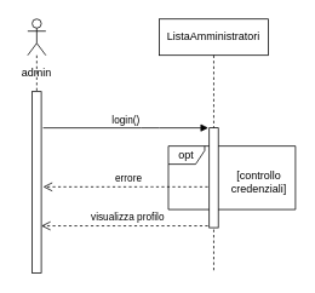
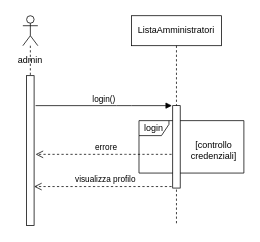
  <mxCell id="0" />
  <mxCell id="1" parent="0" />
  <mxCell id="2" value="" style="shape=umlLifeline;participant=umlActor;perimeter=lifelinePerimeter;whiteSpace=wrap;html=1;container=1;collapsible=0;recursiveResize=0;verticalAlign=top;spacingTop=36;outlineConnect=0;" parent="1" vertex="1"><mxGeometry x="30" y="20" width="20" height="90" as="geometry" /></mxCell>
  <mxCell id="3" value="&lt;div&gt;ListaAmministratori&lt;/div&gt;" style="shape=umlLifeline;perimeter=lifelinePerimeter;whiteSpace=wrap;html=1;container=1;collapsible=0;recursiveResize=0;outlineConnect=0;" parent="1" vertex="1"><mxGeometry x="175" y="20" width="120" height="280" as="geometry" /></mxCell>
  <mxCell id="4" value="admin" style="text;html=1;strokeColor=none;fillColor=none;align=center;verticalAlign=middle;whiteSpace=wrap;rounded=0;" parent="1" vertex="1"><mxGeometry x="20" y="70" width="40" height="20" as="geometry" /></mxCell>
  <mxCell id="5" value="" style="html=1;points=[];perimeter=orthogonalPerimeter;" parent="1" vertex="1"><mxGeometry x="35" y="100" width="10" height="200" as="geometry" /></mxCell>
  <mxCell id="6" value="login()" style="html=1;verticalAlign=bottom;endArrow=block;" parent="1" edge="1"><mxGeometry width="80" relative="1" as="geometry"><mxPoint x="47" y="140" as="sourcePoint" /><mxPoint x="229" y="140" as="targetPoint" /><Array as="points"><mxPoint x="165" y="140" /></Array></mxGeometry></mxCell>
  <mxCell id="7" value="errore" style="html=1;verticalAlign=bottom;endArrow=open;dashed=1;endSize=8;" parent="1" source="3" edge="1"><mxGeometry relative="1" as="geometry"><mxPoint x="205" y="260" as="sourcePoint" /><mxPoint x="47" y="205" as="targetPoint" /><Array as="points"><mxPoint x="165" y="205" /></Array></mxGeometry></mxCell>
  <mxCell id="8" value="[controllo credenziali]" style="text;html=1;strokeColor=none;fillColor=none;align=center;verticalAlign=middle;whiteSpace=wrap;rounded=0;" parent="1" vertex="1"><mxGeometry x="265" y="190" width="40" height="20" as="geometry" /></mxCell>
  <mxCell id="9" value="&lt;div&gt;visualizza profilo&lt;/div&gt;" style="html=1;verticalAlign=bottom;endArrow=open;dashed=1;endSize=8;entryX=1;entryY=0.74;entryDx=0;entryDy=0;entryPerimeter=0;" parent="1" source="3" target="5" edge="1"><mxGeometry relative="1" as="geometry"><mxPoint x="195" y="300" as="sourcePoint" /><mxPoint x="45" y="300" as="targetPoint" /><Array as="points"><mxPoint x="125" y="248" /></Array></mxGeometry></mxCell>
- <mxCell id="10" value="opt" style="shape=umlFrame;whiteSpace=wrap;html=1;width=40;height=20;" parent="1" vertex="1"><mxGeometry x="185" y="160" width="140" height="70" as="geometry" /></mxCell>
+ <mxCell id="10" value="login" style="shape=umlFrame;whiteSpace=wrap;html=1;width=40;height=20;" parent="1" vertex="1"><mxGeometry x="185" y="160" width="140" height="70" as="geometry" /></mxCell>
  <mxCell id="11" value="" style="html=1;points=[];perimeter=orthogonalPerimeter;" parent="1" vertex="1"><mxGeometry x="230" y="140" width="10" height="110" as="geometry" /></mxCell>
